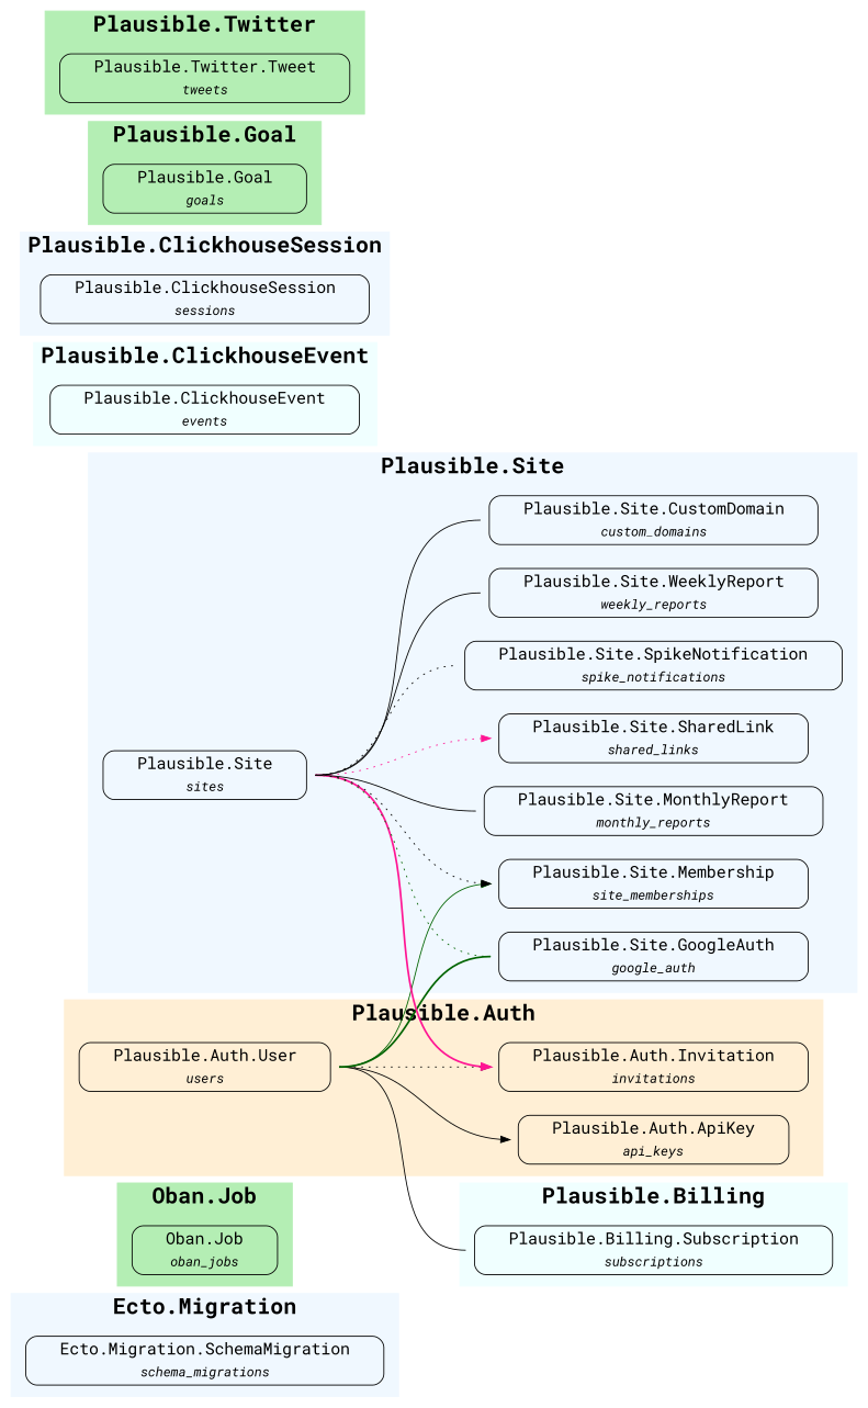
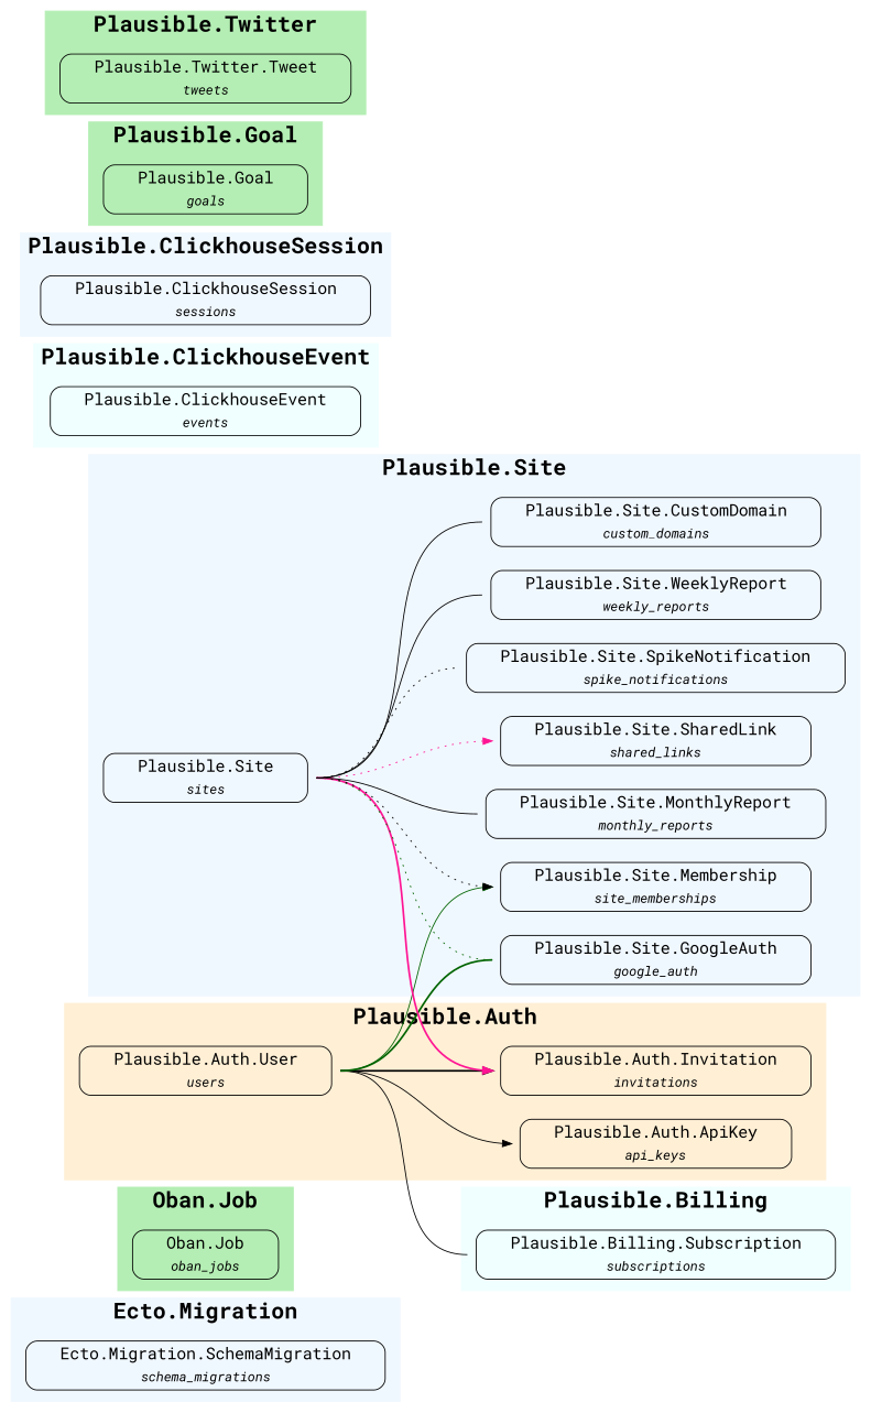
  strict digraph {
    rankdir=LR
    ranksep=1.0
    node [fontname="Roboto Mono" shape=none]
    edge [color=black headport=w style=solid tailport=e dir=none]
    n1 [label=<<table align='left' border='1' style='rounded' cellspacing='0' cellpadding='4' cellborder='0'><tr><td port='header@schema_module'><font point-size='18'>   Ecto.Migration.SchemaMigration   </font></td></tr><tr><td><font point-size='14'><i>schema_migrations</i></font></td></tr></table>>]
    n2 [label=<<table align='left' border='1' style='rounded' cellspacing='0' cellpadding='4' cellborder='0'><tr><td port='header@schema_module'><font point-size='18'>   Oban.Job   </font></td></tr><tr><td><font point-size='14'><i>oban_jobs</i></font></td></tr></table>>]
    n3 [label=<<table align='left' border='1' style='rounded' cellspacing='0' cellpadding='4' cellborder='0'><tr><td port='header@schema_module'><font point-size='18'>   Plausible.Auth.ApiKey   </font></td></tr><tr><td><font point-size='14'><i>api_keys</i></font></td></tr></table>>]
    n4 [label=<<table align='left' border='1' style='rounded' cellspacing='0' cellpadding='4' cellborder='0'><tr><td port='header@schema_module'><font point-size='18'>   Plausible.Auth.Invitation   </font></td></tr><tr><td><font point-size='14'><i>invitations</i></font></td></tr></table>>]
    n5 [label=<<table align='left' border='1' style='rounded' cellspacing='0' cellpadding='4' cellborder='0'><tr><td port='header@schema_module'><font point-size='18'>   Plausible.Auth.User   </font></td></tr><tr><td><font point-size='14'><i>users</i></font></td></tr></table>>]
    n6 [label=<<table align='left' border='1' style='rounded' cellspacing='0' cellpadding='4' cellborder='0'><tr><td port='header@schema_module'><font point-size='18'>   Plausible.Billing.Subscription   </font></td></tr><tr><td><font point-size='14'><i>subscriptions</i></font></td></tr></table>>]
    n7 [label=<<table align='left' border='1' style='rounded' cellspacing='0' cellpadding='4' cellborder='0'><tr><td port='header@schema_module'><font point-size='18'>   Plausible.ClickhouseEvent   </font></td></tr><tr><td><font point-size='14'><i>events</i></font></td></tr></table>>]
    n8 [label=<<table align='left' border='1' style='rounded' cellspacing='0' cellpadding='4' cellborder='0'><tr><td port='header@schema_module'><font point-size='18'>   Plausible.ClickhouseSession   </font></td></tr><tr><td><font point-size='14'><i>sessions</i></font></td></tr></table>>]
    n9 [label=<<table align='left' border='1' style='rounded' cellspacing='0' cellpadding='4' cellborder='0'><tr><td port='header@schema_module'><font point-size='18'>   Plausible.Goal   </font></td></tr><tr><td><font point-size='14'><i>goals</i></font></td></tr></table>>]
    n10 [label=<<table align='left' border='1' style='rounded' cellspacing='0' cellpadding='4' cellborder='0'><tr><td port='header@schema_module'><font point-size='18'>   Plausible.Site   </font></td></tr><tr><td><font point-size='14'><i>sites</i></font></td></tr></table>>]
    n11 [label=<<table align='left' border='1' style='rounded' cellspacing='0' cellpadding='4' cellborder='0'><tr><td port='header@schema_module'><font point-size='18'>   Plausible.Site.CustomDomain   </font></td></tr><tr><td><font point-size='14'><i>custom_domains</i></font></td></tr></table>>]
    n12 [label=<<table align='left' border='1' style='rounded' cellspacing='0' cellpadding='4' cellborder='0'><tr><td port='header@schema_module'><font point-size='18'>   Plausible.Site.GoogleAuth   </font></td></tr><tr><td><font point-size='14'><i>google_auth</i></font></td></tr></table>>]
    n13 [label=<<table align='left' border='1' style='rounded' cellspacing='0' cellpadding='4' cellborder='0'><tr><td port='header@schema_module'><font point-size='18'>   Plausible.Site.Membership   </font></td></tr><tr><td><font point-size='14'><i>site_memberships</i></font></td></tr></table>>]
    n14 [label=<<table align='left' border='1' style='rounded' cellspacing='0' cellpadding='4' cellborder='0'><tr><td port='header@schema_module'><font point-size='18'>   Plausible.Site.MonthlyReport   </font></td></tr><tr><td><font point-size='14'><i>monthly_reports</i></font></td></tr></table>>]
    n15 [label=<<table align='left' border='1' style='rounded' cellspacing='0' cellpadding='4' cellborder='0'><tr><td port='header@schema_module'><font point-size='18'>   Plausible.Site.SharedLink   </font></td></tr><tr><td><font point-size='14'><i>shared_links</i></font></td></tr></table>>]
    n16 [label=<<table align='left' border='1' style='rounded' cellspacing='0' cellpadding='4' cellborder='0'><tr><td port='header@schema_module'><font point-size='18'>   Plausible.Site.SpikeNotification   </font></td></tr><tr><td><font point-size='14'><i>spike_notifications</i></font></td></tr></table>>]
    n17 [label=<<table align='left' border='1' style='rounded' cellspacing='0' cellpadding='4' cellborder='0'><tr><td port='header@schema_module'><font point-size='18'>   Plausible.Site.WeeklyReport   </font></td></tr><tr><td><font point-size='14'><i>weekly_reports</i></font></td></tr></table>>]
    n18 [label=<<table align='left' border='1' style='rounded' cellspacing='0' cellpadding='4' cellborder='0'><tr><td port='header@schema_module'><font point-size='18'>   Plausible.Twitter.Tweet   </font></td></tr><tr><td><font point-size='14'><i>tweets</i></font></td></tr></table>>]
    subgraph cluster_1 {
      color="#f0f8ff"
      fontname="Roboto Mono"
      label=<<font point-size='24'><b>Ecto.Migration</b></font>>
      style=filled
      n1
    }
    subgraph cluster_2 {
      color="#b4eeb4"
      fontname="Roboto Mono"
      label=<<font point-size='24'><b>Oban.Job</b></font>>
      style=filled
      n2
    }
    subgraph cluster_3 {
      color="#ffefd5"
      fontname="Roboto Mono"
      label=<<font point-size='24'><b>Plausible.Auth</b></font>>
      style=filled
      n3
      n4
      n5
    }
    subgraph cluster_4 {
      color="#f0ffff"
      fontname="Roboto Mono"
      label=<<font point-size='24'><b>Plausible.Billing</b></font>>
      style=filled
      n6
    }
    subgraph cluster_5 {
      color="#f0ffff"
      fontname="Roboto Mono"
      label=<<font point-size='24'><b>Plausible.ClickhouseEvent</b></font>>
      style=filled
      n7
    }
    subgraph cluster_6 {
      color="#f0f8ff"
      fontname="Roboto Mono"
      label=<<font point-size='24'><b>Plausible.ClickhouseSession</b></font>>
      style=filled
      n8
    }
    subgraph cluster_7 {
      color="#b4eeb4"
      fontname="Roboto Mono"
      label=<<font point-size='24'><b>Plausible.Goal</b></font>>
      style=filled
      n9
    }
    subgraph cluster_8 {
      color="#f0f8ff"
      fontname="Roboto Mono"
      label=<<font point-size='24'><b>Plausible.Site</b></font>>
      style=filled
      n10
      n11
      n12
      n13
      n14
      n15
      n16
      n17
    }
    subgraph cluster_9 {
      color="#b4eeb4"
      fontname="Roboto Mono"
      label=<<font point-size='24'><b>Plausible.Twitter</b></font>>
      style=filled
      n18
    }
    n5 -> n3 [dir=""]
-   n5 -> n4 [style=dotted dir=""]
+   n5 -> n4 [style=bold dir=""]
    n5 -> n6
    n5 -> n12 [color=darkgreen style=bold]
    n5 -> n13 [color=darkgreen dir=""]
    n10 -> n4 [color=deeppink style=bold dir=""]
    n10 -> n11
    n10 -> n12 [color=darkgreen style=dotted]
    n10 -> n13 [style=dotted dir=""]
    n10 -> n14
    n10 -> n15 [color=deeppink style=dotted dir=""]
    n10 -> n16 [style=dotted]
    n10 -> n17
  }
